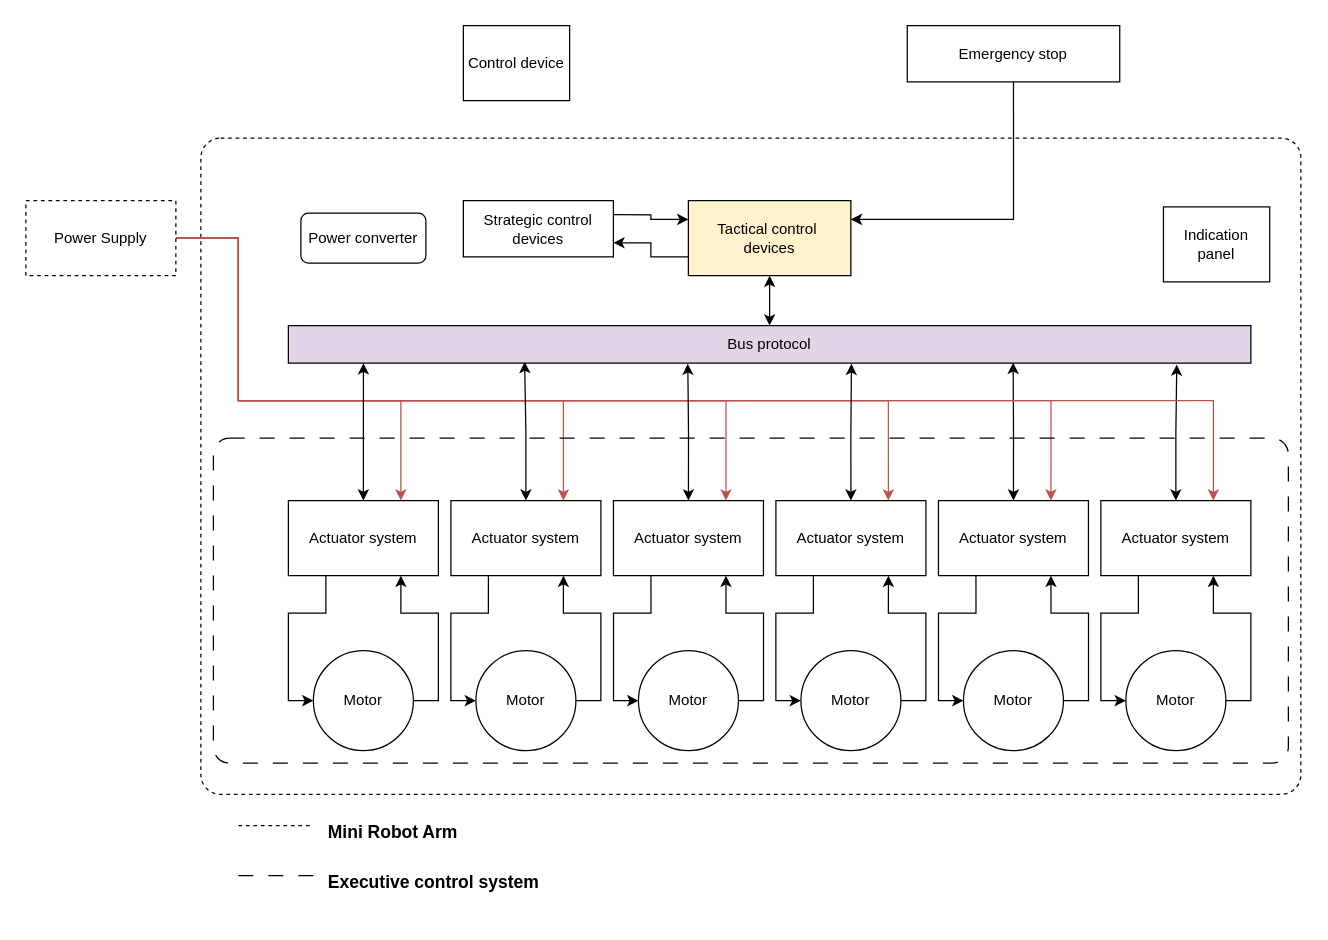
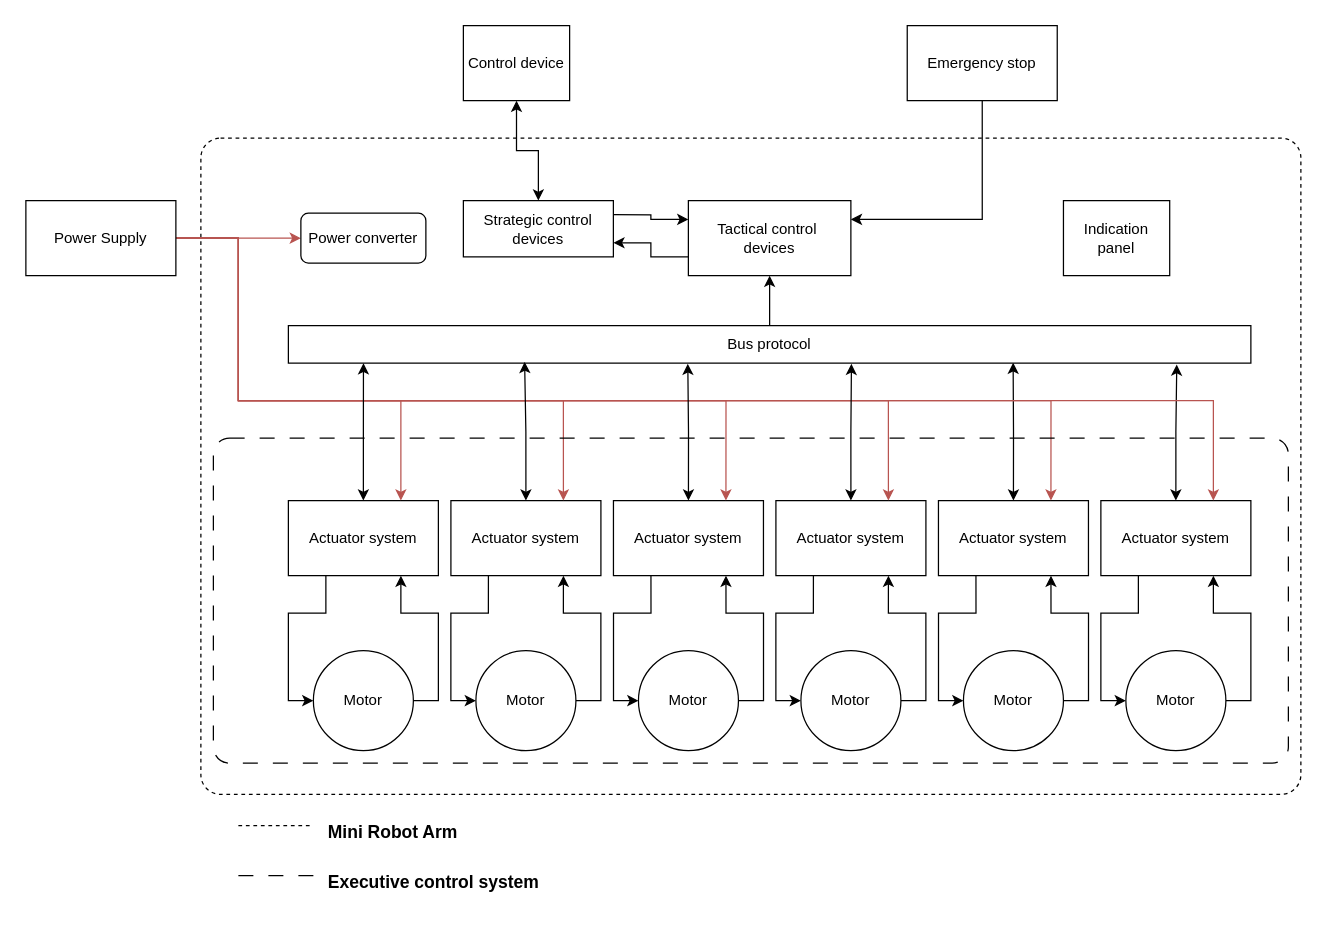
  <mxCell id="0" />
  <mxCell id="1" parent="0" />
  <mxCell id="2" value="" style="rounded=1;whiteSpace=wrap;html=1;fillColor=none;dashed=1;glass=0;arcSize=3;" parent="1" vertex="1"><mxGeometry x="160" y="110" width="880" height="525" as="geometry" /></mxCell>
  <mxCell id="3" style="edgeStyle=orthogonalEdgeStyle;rounded=0;orthogonalLoop=1;jettySize=auto;html=1;exitX=0;exitY=0.75;exitDx=0;exitDy=0;entryX=1;entryY=0.75;entryDx=0;entryDy=0;" parent="1" source="6" target="9" edge="1"><mxGeometry relative="1" as="geometry" /></mxCell>
- <mxCell id="4" style="edgeStyle=orthogonalEdgeStyle;rounded=0;orthogonalLoop=1;jettySize=auto;html=1;exitX=0.5;exitY=1;exitDx=0;exitDy=0;startArrow=classic;startFill=1;" parent="1" source="6" target="46" edge="1"><mxGeometry relative="1" as="geometry" /></mxCell>
+ <mxCell id="4" style="edgeStyle=orthogonalEdgeStyle;rounded=0;orthogonalLoop=1;jettySize=auto;html=1;exitX=0.5;exitY=1;exitDx=0;exitDy=0;startArrow=classic;startFill=1;endArrow=none;" parent="1" source="6" target="46" edge="1"><mxGeometry relative="1" as="geometry" /></mxCell>
  <mxCell id="5" style="edgeStyle=orthogonalEdgeStyle;rounded=0;orthogonalLoop=1;jettySize=auto;html=1;exitX=1;exitY=0.25;exitDx=0;exitDy=0;entryX=0.5;entryY=1;entryDx=0;entryDy=0;startArrow=classic;startFill=1;endArrow=none;endFill=0;" parent="1" source="6" target="52" edge="1"><mxGeometry relative="1" as="geometry"><mxPoint x="710" y="190" as="targetPoint" /></mxGeometry></mxCell>
- <mxCell id="6" value="&lt;div&gt;Tactical control&amp;nbsp;&lt;/div&gt;&lt;div&gt;devices&lt;/div&gt;" style="rounded=0;whiteSpace=wrap;html=1;fillColor=#fff2cc;" parent="1" vertex="1"><mxGeometry x="550" y="160" width="130" height="60" as="geometry" /></mxCell>
- <mxCell id="7" value="Indication panel" style="rounded=0;whiteSpace=wrap;html=1;" parent="1" vertex="1"><mxGeometry x="930.06" y="165" width="85" height="60" as="geometry" /></mxCell>
+ <mxCell id="6" value="&lt;div&gt;Tactical control&amp;nbsp;&lt;/div&gt;&lt;div&gt;devices&lt;/div&gt;" style="rounded=0;whiteSpace=wrap;html=1;" parent="1" vertex="1"><mxGeometry x="550" y="160" width="130" height="60" as="geometry" /></mxCell>
+ <mxCell id="7" value="Indication panel" style="rounded=0;whiteSpace=wrap;html=1;" parent="1" vertex="1"><mxGeometry x="850.06" y="160" width="85" height="60" as="geometry" /></mxCell>
  <mxCell id="8" style="edgeStyle=orthogonalEdgeStyle;rounded=0;orthogonalLoop=1;jettySize=auto;html=1;exitX=1;exitY=0.25;exitDx=0;exitDy=0;entryX=0;entryY=0.25;entryDx=0;entryDy=0;" parent="1" source="9" target="6" edge="1"><mxGeometry relative="1" as="geometry" /></mxCell>
  <mxCell id="9" value="Strategic control devices" style="rounded=0;whiteSpace=wrap;html=1;" parent="1" vertex="1"><mxGeometry x="370" y="160" width="120" height="45" as="geometry" /></mxCell>
  <mxCell id="10" style="edgeStyle=orthogonalEdgeStyle;rounded=0;orthogonalLoop=1;jettySize=auto;html=1;exitX=0.25;exitY=1;exitDx=0;exitDy=0;entryX=0;entryY=0.5;entryDx=0;entryDy=0;" parent="1" source="11" target="13" edge="1"><mxGeometry relative="1" as="geometry" /></mxCell>
  <mxCell id="11" value="Actuator system" style="rounded=0;whiteSpace=wrap;html=1;" parent="1" vertex="1"><mxGeometry x="230" y="400" width="120" height="60" as="geometry" /></mxCell>
  <mxCell id="12" style="edgeStyle=orthogonalEdgeStyle;rounded=0;orthogonalLoop=1;jettySize=auto;html=1;exitX=1;exitY=0.5;exitDx=0;exitDy=0;entryX=0.75;entryY=1;entryDx=0;entryDy=0;" parent="1" source="13" target="11" edge="1"><mxGeometry relative="1" as="geometry" /></mxCell>
  <mxCell id="13" value="Motor" style="ellipse;whiteSpace=wrap;html=1;aspect=fixed;" parent="1" vertex="1"><mxGeometry x="250" y="520" width="80" height="80" as="geometry" /></mxCell>
  <mxCell id="14" style="edgeStyle=orthogonalEdgeStyle;rounded=0;orthogonalLoop=1;jettySize=auto;html=1;exitX=0.25;exitY=1;exitDx=0;exitDy=0;entryX=0;entryY=0.5;entryDx=0;entryDy=0;" parent="1" source="15" target="17" edge="1"><mxGeometry relative="1" as="geometry" /></mxCell>
  <mxCell id="15" value="Actuator system" style="rounded=0;whiteSpace=wrap;html=1;" parent="1" vertex="1"><mxGeometry x="360.03" y="400" width="120" height="60" as="geometry" /></mxCell>
  <mxCell id="16" style="edgeStyle=orthogonalEdgeStyle;rounded=0;orthogonalLoop=1;jettySize=auto;html=1;exitX=1;exitY=0.5;exitDx=0;exitDy=0;entryX=0.75;entryY=1;entryDx=0;entryDy=0;" parent="1" source="17" target="15" edge="1"><mxGeometry relative="1" as="geometry" /></mxCell>
  <mxCell id="17" value="Motor" style="ellipse;whiteSpace=wrap;html=1;aspect=fixed;" parent="1" vertex="1"><mxGeometry x="380.03" y="520" width="80" height="80" as="geometry" /></mxCell>
  <mxCell id="18" style="edgeStyle=orthogonalEdgeStyle;rounded=0;orthogonalLoop=1;jettySize=auto;html=1;exitX=0.25;exitY=1;exitDx=0;exitDy=0;entryX=0;entryY=0.5;entryDx=0;entryDy=0;" parent="1" source="19" target="21" edge="1"><mxGeometry relative="1" as="geometry" /></mxCell>
  <mxCell id="19" value="Actuator system" style="rounded=0;whiteSpace=wrap;html=1;" parent="1" vertex="1"><mxGeometry x="490.06" y="400" width="120" height="60" as="geometry" /></mxCell>
  <mxCell id="20" style="edgeStyle=orthogonalEdgeStyle;rounded=0;orthogonalLoop=1;jettySize=auto;html=1;exitX=1;exitY=0.5;exitDx=0;exitDy=0;entryX=0.75;entryY=1;entryDx=0;entryDy=0;" parent="1" source="21" target="19" edge="1"><mxGeometry relative="1" as="geometry" /></mxCell>
  <mxCell id="21" value="Motor" style="ellipse;whiteSpace=wrap;html=1;aspect=fixed;" parent="1" vertex="1"><mxGeometry x="510.06" y="520" width="80" height="80" as="geometry" /></mxCell>
  <mxCell id="22" style="edgeStyle=orthogonalEdgeStyle;rounded=0;orthogonalLoop=1;jettySize=auto;html=1;exitX=0.25;exitY=1;exitDx=0;exitDy=0;entryX=0;entryY=0.5;entryDx=0;entryDy=0;" parent="1" source="23" target="25" edge="1"><mxGeometry relative="1" as="geometry" /></mxCell>
  <mxCell id="23" value="Actuator system" style="rounded=0;whiteSpace=wrap;html=1;" parent="1" vertex="1"><mxGeometry x="620.03" y="400" width="120" height="60" as="geometry" /></mxCell>
  <mxCell id="24" style="edgeStyle=orthogonalEdgeStyle;rounded=0;orthogonalLoop=1;jettySize=auto;html=1;exitX=1;exitY=0.5;exitDx=0;exitDy=0;entryX=0.75;entryY=1;entryDx=0;entryDy=0;" parent="1" source="25" target="23" edge="1"><mxGeometry relative="1" as="geometry" /></mxCell>
  <mxCell id="25" value="Motor" style="ellipse;whiteSpace=wrap;html=1;aspect=fixed;" parent="1" vertex="1"><mxGeometry x="640.03" y="520" width="80" height="80" as="geometry" /></mxCell>
  <mxCell id="26" style="edgeStyle=orthogonalEdgeStyle;rounded=0;orthogonalLoop=1;jettySize=auto;html=1;exitX=0.25;exitY=1;exitDx=0;exitDy=0;entryX=0;entryY=0.5;entryDx=0;entryDy=0;" parent="1" source="28" target="30" edge="1"><mxGeometry relative="1" as="geometry" /></mxCell>
  <mxCell id="27" style="edgeStyle=orthogonalEdgeStyle;rounded=0;orthogonalLoop=1;jettySize=auto;html=1;exitX=0.5;exitY=0;exitDx=0;exitDy=0;entryX=0.753;entryY=0.989;entryDx=0;entryDy=0;entryPerimeter=0;startArrow=classic;startFill=1;" parent="1" source="28" target="46" edge="1"><mxGeometry relative="1" as="geometry"><mxPoint x="810" y="290" as="targetPoint" /></mxGeometry></mxCell>
  <mxCell id="28" value="Actuator system" style="rounded=0;whiteSpace=wrap;html=1;" parent="1" vertex="1"><mxGeometry x="750.06" y="400" width="120" height="60" as="geometry" /></mxCell>
  <mxCell id="29" style="edgeStyle=orthogonalEdgeStyle;rounded=0;orthogonalLoop=1;jettySize=auto;html=1;exitX=1;exitY=0.5;exitDx=0;exitDy=0;entryX=0.75;entryY=1;entryDx=0;entryDy=0;" parent="1" source="30" target="28" edge="1"><mxGeometry relative="1" as="geometry" /></mxCell>
  <mxCell id="30" value="Motor" style="ellipse;whiteSpace=wrap;html=1;aspect=fixed;" parent="1" vertex="1"><mxGeometry x="770.06" y="520" width="80" height="80" as="geometry" /></mxCell>
  <mxCell id="31" style="edgeStyle=orthogonalEdgeStyle;rounded=0;orthogonalLoop=1;jettySize=auto;html=1;exitX=0.25;exitY=1;exitDx=0;exitDy=0;entryX=0;entryY=0.5;entryDx=0;entryDy=0;" parent="1" source="33" target="35" edge="1"><mxGeometry relative="1" as="geometry" /></mxCell>
  <mxCell id="32" style="edgeStyle=orthogonalEdgeStyle;rounded=0;orthogonalLoop=1;jettySize=auto;html=1;exitX=0.5;exitY=0;exitDx=0;exitDy=0;entryX=0.923;entryY=1.037;entryDx=0;entryDy=0;entryPerimeter=0;startArrow=classic;startFill=1;" parent="1" source="33" target="46" edge="1"><mxGeometry relative="1" as="geometry"><mxPoint x="939.577" y="375.5" as="targetPoint" /></mxGeometry></mxCell>
  <mxCell id="33" value="Actuator system" style="rounded=0;whiteSpace=wrap;html=1;" parent="1" vertex="1"><mxGeometry x="880" y="400" width="120" height="60" as="geometry" /></mxCell>
  <mxCell id="34" style="edgeStyle=orthogonalEdgeStyle;rounded=0;orthogonalLoop=1;jettySize=auto;html=1;exitX=1;exitY=0.5;exitDx=0;exitDy=0;entryX=0.75;entryY=1;entryDx=0;entryDy=0;" parent="1" source="35" target="33" edge="1"><mxGeometry relative="1" as="geometry" /></mxCell>
  <mxCell id="35" value="Motor" style="ellipse;whiteSpace=wrap;html=1;aspect=fixed;" parent="1" vertex="1"><mxGeometry x="900" y="520" width="80" height="80" as="geometry" /></mxCell>
  <mxCell id="36" value="&amp;nbsp;" style="text;whiteSpace=wrap;html=1;" parent="1" vertex="1"><mxGeometry x="240" y="310" width="40" height="40" as="geometry" /></mxCell>
+ <mxCell id="37" style="edgeStyle=orthogonalEdgeStyle;rounded=0;orthogonalLoop=1;jettySize=auto;html=1;exitX=1;exitY=0.5;exitDx=0;exitDy=0;entryX=0;entryY=0.5;entryDx=0;entryDy=0;fillColor=#f8cecc;strokeColor=#b85450;" parent="1" source="44" target="45" edge="1"><mxGeometry relative="1" as="geometry"><mxPoint x="260" y="190" as="targetPoint" /><Array as="points"><mxPoint x="200" y="190" /><mxPoint x="200" y="190" /></Array></mxGeometry></mxCell>
  <mxCell id="38" style="edgeStyle=orthogonalEdgeStyle;rounded=0;orthogonalLoop=1;jettySize=auto;html=1;exitX=1;exitY=0.5;exitDx=0;exitDy=0;entryX=0.75;entryY=0;entryDx=0;entryDy=0;fillColor=#f8cecc;strokeColor=#b85450;" parent="1" source="44" target="11" edge="1"><mxGeometry relative="1" as="geometry"><Array as="points"><mxPoint x="190" y="190" /><mxPoint x="190" y="320" /><mxPoint x="320" y="320" /></Array></mxGeometry></mxCell>
  <mxCell id="39" style="edgeStyle=orthogonalEdgeStyle;rounded=0;orthogonalLoop=1;jettySize=auto;html=1;exitX=1;exitY=0.5;exitDx=0;exitDy=0;entryX=0.75;entryY=0;entryDx=0;entryDy=0;fillColor=#f8cecc;strokeColor=#b85450;" parent="1" source="44" target="15" edge="1"><mxGeometry relative="1" as="geometry"><Array as="points"><mxPoint x="190" y="190" /><mxPoint x="190" y="320" /><mxPoint x="450" y="320" /></Array></mxGeometry></mxCell>
  <mxCell id="40" style="edgeStyle=orthogonalEdgeStyle;rounded=0;orthogonalLoop=1;jettySize=auto;html=1;exitX=1;exitY=0.5;exitDx=0;exitDy=0;entryX=0.75;entryY=0;entryDx=0;entryDy=0;fillColor=#f8cecc;strokeColor=#b85450;" parent="1" source="44" target="19" edge="1"><mxGeometry relative="1" as="geometry"><Array as="points"><mxPoint x="190" y="190" /><mxPoint x="190" y="320" /><mxPoint x="580" y="320" /></Array></mxGeometry></mxCell>
  <mxCell id="41" style="edgeStyle=orthogonalEdgeStyle;rounded=0;orthogonalLoop=1;jettySize=auto;html=1;exitX=1;exitY=0.5;exitDx=0;exitDy=0;entryX=0.75;entryY=0;entryDx=0;entryDy=0;fillColor=#f8cecc;strokeColor=#b85450;" parent="1" source="44" target="23" edge="1"><mxGeometry relative="1" as="geometry"><Array as="points"><mxPoint x="190" y="190" /><mxPoint x="190" y="320" /><mxPoint x="710" y="320" /></Array></mxGeometry></mxCell>
  <mxCell id="42" style="edgeStyle=orthogonalEdgeStyle;rounded=0;orthogonalLoop=1;jettySize=auto;html=1;exitX=1;exitY=0.5;exitDx=0;exitDy=0;entryX=0.75;entryY=0;entryDx=0;entryDy=0;fillColor=#f8cecc;strokeColor=#b85450;" parent="1" source="44" target="28" edge="1"><mxGeometry relative="1" as="geometry"><Array as="points"><mxPoint x="190" y="190" /><mxPoint x="190" y="320" /><mxPoint x="840" y="320" /></Array></mxGeometry></mxCell>
  <mxCell id="43" style="edgeStyle=orthogonalEdgeStyle;rounded=0;orthogonalLoop=1;jettySize=auto;html=1;exitX=1;exitY=0.5;exitDx=0;exitDy=0;entryX=0.75;entryY=0;entryDx=0;entryDy=0;fillColor=#f8cecc;strokeColor=#b85450;" parent="1" source="44" target="33" edge="1"><mxGeometry relative="1" as="geometry"><Array as="points"><mxPoint x="190" y="190" /><mxPoint x="190" y="320" /><mxPoint x="970" y="320" /></Array></mxGeometry></mxCell>
- <mxCell id="44" value="Power Supply" style="rounded=0;whiteSpace=wrap;html=1;dashed=1;" parent="1" vertex="1"><mxGeometry x="20" y="160" width="120" height="60" as="geometry" /></mxCell>
+ <mxCell id="44" value="Power Supply" style="rounded=0;whiteSpace=wrap;html=1;" parent="1" vertex="1"><mxGeometry x="20" y="160" width="120" height="60" as="geometry" /></mxCell>
  <mxCell id="45" value="Power converter" style="whiteSpace=wrap;html=1;rounded=1;" parent="1" vertex="1"><mxGeometry x="240" y="170" width="100" height="40" as="geometry" /></mxCell>
- <mxCell id="46" value="Bus protocol" style="rounded=0;whiteSpace=wrap;html=1;fillColor=#e1d5e7;" parent="1" vertex="1"><mxGeometry x="230" y="260" width="770" height="30" as="geometry" /></mxCell>
+ <mxCell id="46" value="Bus protocol" style="rounded=0;whiteSpace=wrap;html=1;" parent="1" vertex="1"><mxGeometry x="230" y="260" width="770" height="30" as="geometry" /></mxCell>
  <mxCell id="47" style="edgeStyle=orthogonalEdgeStyle;rounded=0;orthogonalLoop=1;jettySize=auto;html=1;exitX=0.5;exitY=0;exitDx=0;exitDy=0;entryX=0.078;entryY=1.003;entryDx=0;entryDy=0;entryPerimeter=0;startArrow=classic;startFill=1;" parent="1" source="11" target="46" edge="1"><mxGeometry relative="1" as="geometry" /></mxCell>
  <mxCell id="48" style="edgeStyle=orthogonalEdgeStyle;rounded=0;orthogonalLoop=1;jettySize=auto;html=1;exitX=0.5;exitY=0;exitDx=0;exitDy=0;startArrow=classic;startFill=1;" parent="1" source="15" edge="1"><mxGeometry relative="1" as="geometry"><mxPoint x="419" y="289" as="targetPoint" /></mxGeometry></mxCell>
  <mxCell id="49" style="edgeStyle=orthogonalEdgeStyle;rounded=0;orthogonalLoop=1;jettySize=auto;html=1;exitX=0.5;exitY=0;exitDx=0;exitDy=0;entryX=0.415;entryY=1.017;entryDx=0;entryDy=0;entryPerimeter=0;startArrow=classic;startFill=1;" parent="1" source="19" target="46" edge="1"><mxGeometry relative="1" as="geometry"><mxPoint x="550" y="376" as="targetPoint" /></mxGeometry></mxCell>
  <mxCell id="50" style="edgeStyle=orthogonalEdgeStyle;rounded=0;orthogonalLoop=1;jettySize=auto;html=1;exitX=0.5;exitY=0;exitDx=0;exitDy=0;entryX=0.585;entryY=1.019;entryDx=0;entryDy=0;entryPerimeter=0;startArrow=classic;startFill=1;" parent="1" source="23" target="46" edge="1"><mxGeometry relative="1" as="geometry" /></mxCell>
  <mxCell id="51" value="&amp;nbsp;" style="text;whiteSpace=wrap;html=1;" parent="1" vertex="1"><mxGeometry x="590" y="380" width="40" height="40" as="geometry" /></mxCell>
- <mxCell id="52" value="Emergency stop" style="rounded=0;whiteSpace=wrap;html=1;" parent="1" vertex="1"><mxGeometry x="725.09" y="20" width="170" height="45" as="geometry" /></mxCell>
+ <mxCell id="52" value="Emergency stop" style="rounded=0;whiteSpace=wrap;html=1;" parent="1" vertex="1"><mxGeometry x="725.09" y="20" width="120" height="60" as="geometry" /></mxCell>
+ <mxCell id="53" style="edgeStyle=orthogonalEdgeStyle;rounded=0;orthogonalLoop=1;jettySize=auto;html=1;exitX=0.5;exitY=1;exitDx=0;exitDy=0;startArrow=classic;startFill=1;" parent="1" source="54" target="9" edge="1"><mxGeometry relative="1" as="geometry" /></mxCell>
  <mxCell id="54" value="Control device" style="rounded=0;whiteSpace=wrap;html=1;" parent="1" vertex="1"><mxGeometry x="370" y="20" width="85" height="60" as="geometry" /></mxCell>
  <mxCell id="55" value="" style="rounded=1;whiteSpace=wrap;html=1;fillColor=none;arcSize=5;dashed=1;dashPattern=12 12;" vertex="1" parent="1"><mxGeometry x="170" y="350" width="860" height="260" as="geometry" /></mxCell>
  <mxCell id="56" value="Executive control system" style="text;whiteSpace=wrap;align=left;fontSize=14;fontStyle=1" vertex="1" parent="1"><mxGeometry x="260" y="690" width="190" height="40" as="geometry" /></mxCell>
  <mxCell id="57" value="Mini Robot Arm" style="text;html=1;strokeColor=none;fillColor=none;align=left;verticalAlign=middle;whiteSpace=wrap;rounded=0;fontSize=14;fontStyle=1" vertex="1" parent="1"><mxGeometry x="260.03" y="650" width="120" height="30" as="geometry" /></mxCell>
  <mxCell id="58" value="" style="endArrow=none;dashed=1;html=1;rounded=0;" edge="1" parent="1"><mxGeometry width="50" height="50" relative="1" as="geometry"><mxPoint x="190" y="660" as="sourcePoint" /><mxPoint x="250" y="660" as="targetPoint" /></mxGeometry></mxCell>
  <mxCell id="59" value="" style="endArrow=none;dashed=1;html=1;rounded=0;dashPattern=12 12;" edge="1" parent="1"><mxGeometry width="50" height="50" relative="1" as="geometry"><mxPoint x="190" y="700" as="sourcePoint" /><mxPoint x="250" y="700" as="targetPoint" /></mxGeometry></mxCell>
